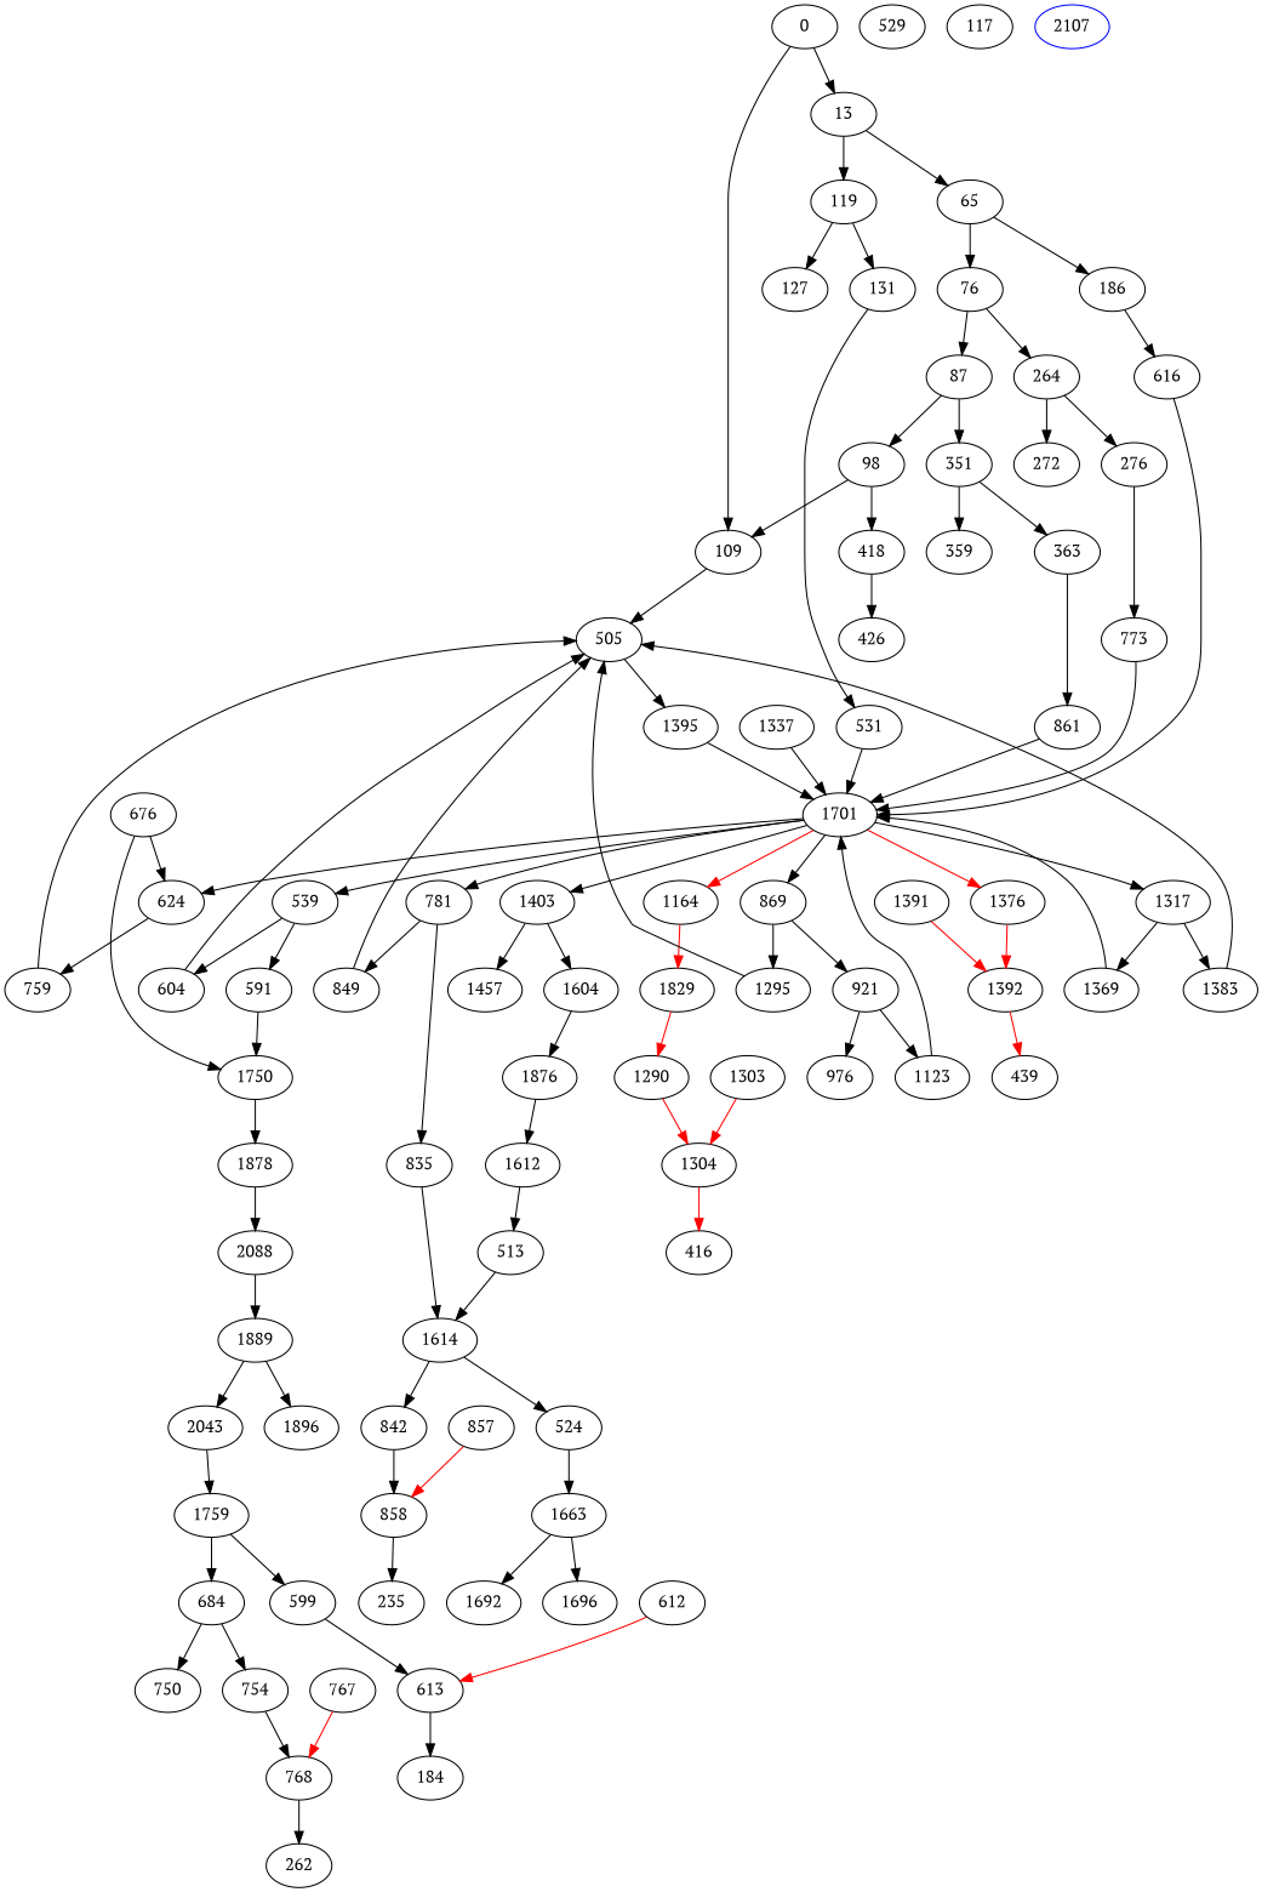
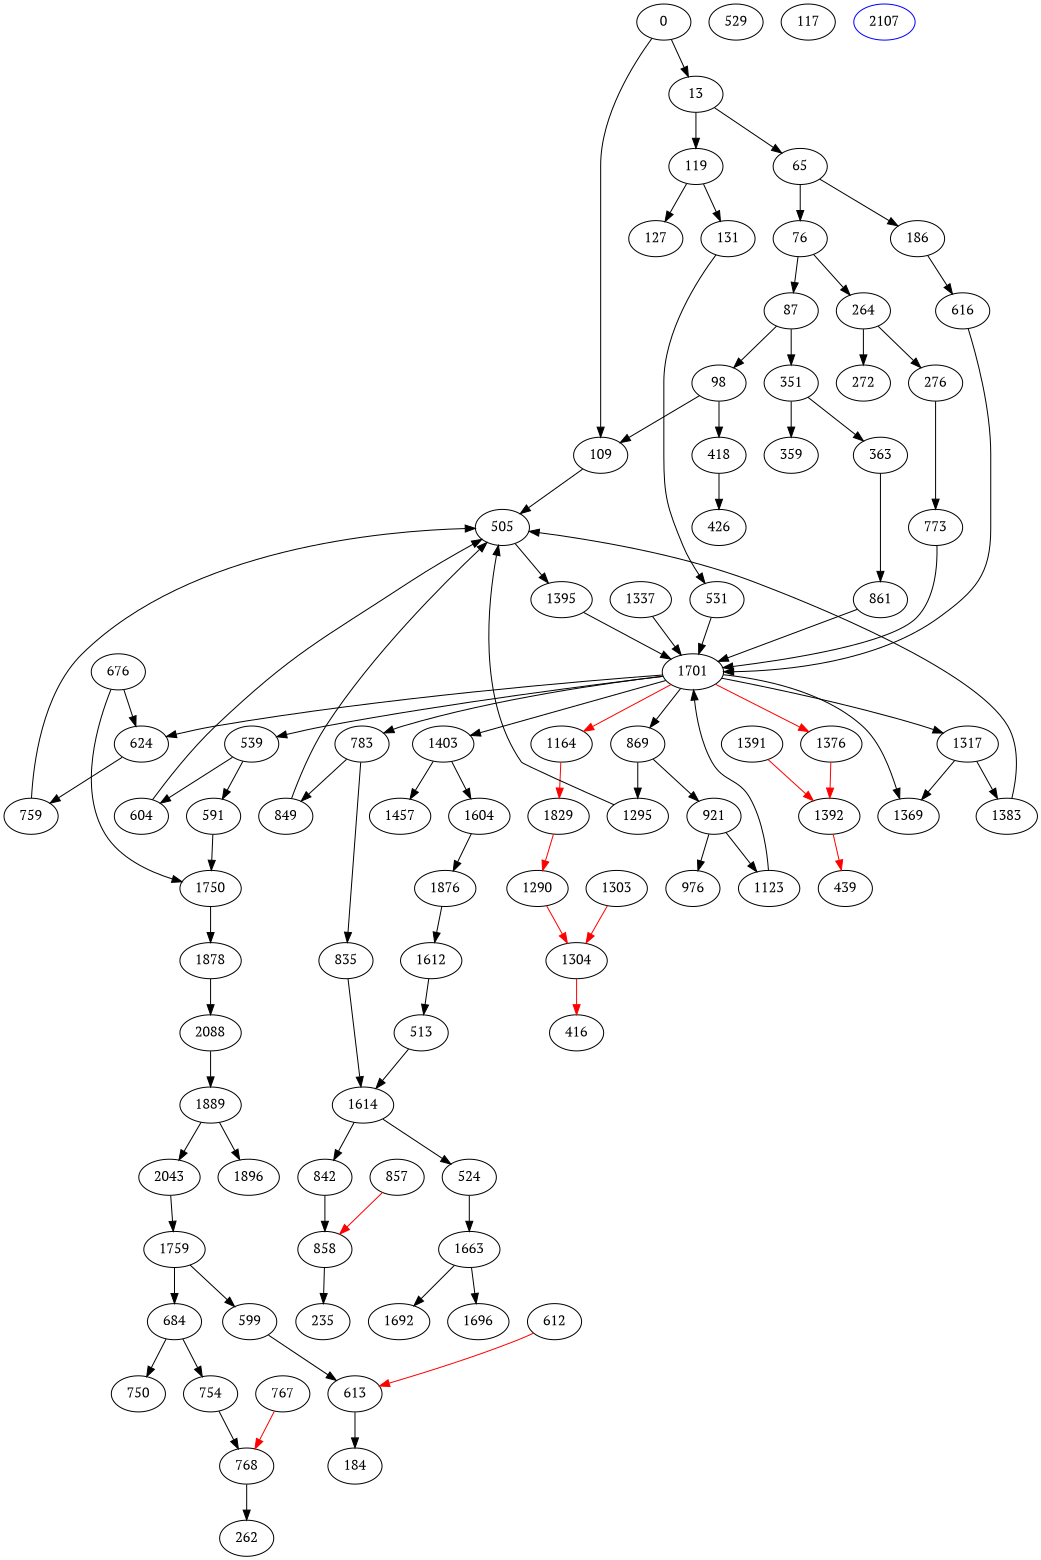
  digraph {
    fontname="PT Serif"
    node [fontname="PT Serif"]
    edge [fontname="PT Serif"]
    0
    13
    109
    65
    119
    505
    513
    1614
    524
    842
    1663
    1692
    1696
    76
    186
    127
    131
    529
    531
    1701
    539
    624
    1164
-   783 [label=781]
+   783
    1317
    1376
    869
    1403
    591
    604
    1750
    2088
    1889
    1896
    2043
    87
    264
    616
    1604
    1876
    1612
    98
    351
    272
    276
    858
    1878
    418
    359
    363
    599
    613
    184
    1395
    426
    1123
    612
    759
    676
    117
    1829
    1290
    835
    849
    1369
    1383
    1392
    1295
    921
    1457
    684
    750
    754
    768
    1759
    262
    767
    773
    1304
    416
    1303
    n82 [label=1337]
    n83 [label=235]
    857
    861
    439
    976
    1391
    2107 [color=blue]
    0 -> 13
    0 -> 109
    13 -> 65
    13 -> 119
    109 -> 505
    65 -> 76
    65 -> 186
    119 -> 127
    119 -> 131
    505 -> 1395
    513 -> 1614
    1614 -> 524
    1614 -> 842
    524 -> 1663
    842 -> 858
    1663 -> 1692
    1663 -> 1696
    76 -> 87
    76 -> 264
    186 -> 616
    131 -> 531
    531 -> 1701
    1701 -> 539
    1701 -> 624
    1701 -> 1164 [color=red]
    1701 -> 783
    1701 -> 1317
    1701 -> 1376 [color=red]
    1701 -> 869
    1701 -> 1403
    539 -> 591
    539 -> 604
    624 -> 759
    1164 -> 1829 [color=red]
    783 -> 835
    783 -> 849
    1317 -> 1369
    1317 -> 1383
    1376 -> 1392 [color=red]
    869 -> 1295
    869 -> 921
    1403 -> 1604
    1403 -> 1457
    591 -> 1750
    604 -> 505
    1750 -> 1878
    2088 -> 1889
    1889 -> 1896
    1889 -> 2043
    2043 -> 1759
    87 -> 98
    87 -> 351
    264 -> 272
    264 -> 276
    616 -> 1701
    1604 -> 1876
    1876 -> 1612
    1612 -> 513
    98 -> 109
    98 -> 418
    351 -> 359
    351 -> 363
    276 -> 773
    858 -> n83
    1878 -> 2088
    418 -> 426
    363 -> 861
    599 -> 613
    613 -> 184
    1395 -> 1701
    1123 -> 1701
    612 -> 613 [color=red]
    759 -> 505
    676 -> 624
    676 -> 1750
    1829 -> 1290 [color=red]
    1290 -> 1304 [color=red]
    835 -> 1614
    849 -> 505
-   1369 -> 1701
+   1701 -> 1369
    1383 -> 505
    1392 -> 439 [color=red]
    1295 -> 505
    921 -> 1123
    921 -> 976
    684 -> 750
    684 -> 754
    754 -> 768
    768 -> 262
    1759 -> 599
    1759 -> 684
    767 -> 768 [color=red]
    773 -> 1701
    1304 -> 416 [color=red]
    1303 -> 1304 [color=red]
    n82 -> 1701
    857 -> 858 [color=red]
    861 -> 1701
    1391 -> 1392 [color=red]
  }
